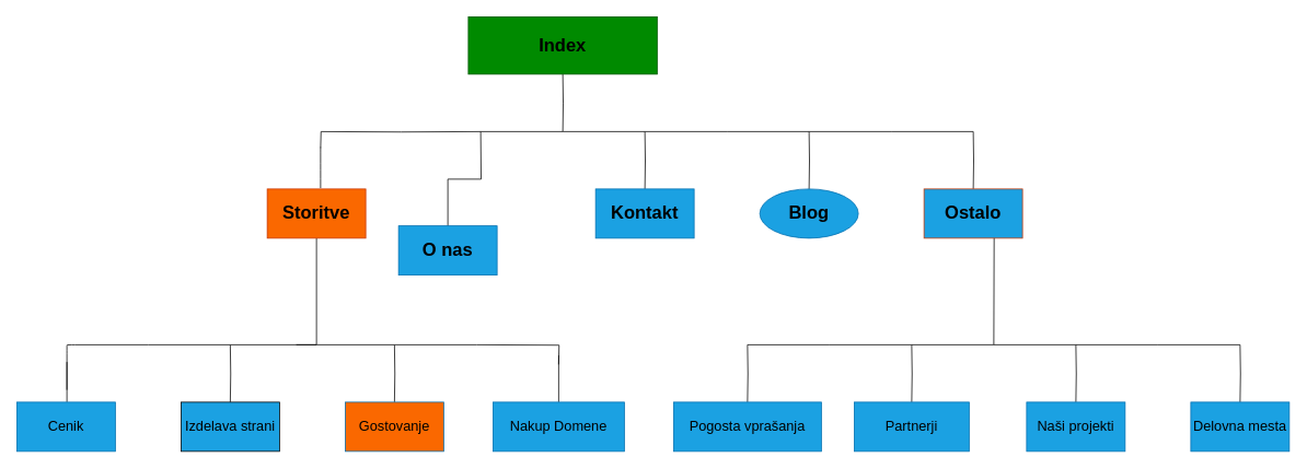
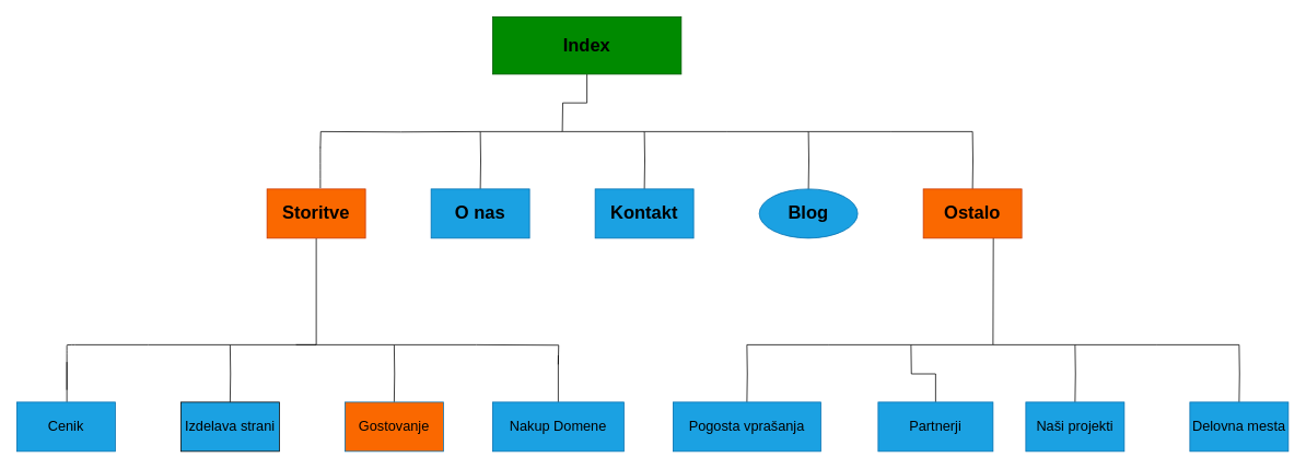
  <mxCell id="0" />
  <mxCell id="1" parent="0" />
  <mxCell id="2" value="" style="edgeStyle=orthogonalEdgeStyle;rounded=0;orthogonalLoop=1;jettySize=auto;html=1;endArrow=none;endFill=0;" parent="1" target="3" edge="1"><mxGeometry relative="1" as="geometry"><mxPoint x="685" y="160" as="sourcePoint" /></mxGeometry></mxCell>
- <mxCell id="3" value="Index" style="rounded=0;whiteSpace=wrap;html=1;fontSize=22;labelBackgroundColor=none;fillColor=#008a00;strokeColor=#005700;fontStyle=1;glass=0;shadow=0;fontColor=#000000;" parent="1" vertex="1"><mxGeometry x="570" y="20" width="230" height="70" as="geometry" /></mxCell>
+ <mxCell id="3" value="Index" style="rounded=0;whiteSpace=wrap;html=1;fontSize=22;labelBackgroundColor=none;fillColor=#008a00;strokeColor=#005700;fontStyle=1;glass=0;shadow=0;fontColor=#000000;" parent="1" vertex="1"><mxGeometry x="600" y="20" width="230" height="70" as="geometry" /></mxCell>
  <mxCell id="4" value="" style="edgeStyle=orthogonalEdgeStyle;rounded=0;orthogonalLoop=1;jettySize=auto;html=1;endArrow=none;endFill=0;" parent="1" edge="1"><mxGeometry relative="1" as="geometry"><mxPoint x="685" y="160" as="sourcePoint" /><mxPoint x="585" y="160" as="targetPoint" /></mxGeometry></mxCell>
  <mxCell id="5" value="" style="edgeStyle=orthogonalEdgeStyle;rounded=0;orthogonalLoop=1;jettySize=auto;html=1;endArrow=none;endFill=0;" parent="1" edge="1"><mxGeometry relative="1" as="geometry"><mxPoint x="685" y="160" as="sourcePoint" /><mxPoint x="785" y="160" as="targetPoint" /></mxGeometry></mxCell>
  <mxCell id="6" value="" style="edgeStyle=orthogonalEdgeStyle;rounded=0;orthogonalLoop=1;jettySize=auto;html=1;startArrow=none;startFill=0;endArrow=none;endFill=0;" parent="1" target="11" edge="1"><mxGeometry relative="1" as="geometry"><mxPoint x="585" y="160" as="sourcePoint" /></mxGeometry></mxCell>
  <mxCell id="7" value="" style="edgeStyle=orthogonalEdgeStyle;rounded=0;orthogonalLoop=1;jettySize=auto;html=1;strokeColor=default;align=center;verticalAlign=middle;fontFamily=Helvetica;fontSize=11;fontColor=default;labelBackgroundColor=default;endArrow=none;endFill=0;curved=0;" parent="1" edge="1"><mxGeometry relative="1" as="geometry"><mxPoint x="585" y="160" as="sourcePoint" /><mxPoint x="390" y="180" as="targetPoint" /></mxGeometry></mxCell>
  <mxCell id="8" value="" style="edgeStyle=orthogonalEdgeStyle;rounded=0;orthogonalLoop=1;jettySize=auto;html=1;endArrow=none;endFill=0;" parent="1" target="10" edge="1"><mxGeometry relative="1" as="geometry"><mxPoint x="785" y="160" as="sourcePoint" /></mxGeometry></mxCell>
  <mxCell id="9" value="" style="edgeStyle=orthogonalEdgeStyle;rounded=0;orthogonalLoop=1;jettySize=auto;html=1;strokeColor=default;align=center;verticalAlign=middle;fontFamily=Helvetica;fontSize=11;fontColor=default;labelBackgroundColor=default;endArrow=none;endFill=0;" parent="1" edge="1"><mxGeometry relative="1" as="geometry"><mxPoint x="785" y="160" as="sourcePoint" /><mxPoint x="885" y="160" as="targetPoint" /></mxGeometry></mxCell>
  <mxCell id="10" value="Kontakt" style="whiteSpace=wrap;html=1;fontSize=22;fillColor=#1ba1e2;strokeColor=#006EAF;sketch=0;pointerEvents=1;resizable=1;rounded=0;labelBackgroundColor=none;fontStyle=1;glass=0;shadow=0;fontColor=#000000;movable=1;rotatable=1;deletable=1;editable=1;locked=0;connectable=1;" parent="1" vertex="1"><mxGeometry x="725" y="230" width="120" height="60" as="geometry" /></mxCell>
- <mxCell id="11" value="O nas" style="whiteSpace=wrap;html=1;fontSize=22;fillColor=#1ba1e2;strokeColor=#006EAF;sketch=0;pointerEvents=1;resizable=1;rounded=0;labelBackgroundColor=none;fontStyle=1;glass=0;shadow=0;fontColor=#000000;movable=1;rotatable=1;deletable=1;editable=1;locked=0;connectable=1;" parent="1" vertex="1"><mxGeometry x="485" y="275" width="120" height="60" as="geometry" /></mxCell>
+ <mxCell id="11" value="O nas" style="whiteSpace=wrap;html=1;fontSize=22;fillColor=#1ba1e2;strokeColor=#006EAF;sketch=0;pointerEvents=1;resizable=1;rounded=0;labelBackgroundColor=none;fontStyle=1;glass=0;shadow=0;fontColor=#000000;movable=1;rotatable=1;deletable=1;editable=1;locked=0;connectable=1;" parent="1" vertex="1"><mxGeometry x="525" y="230" width="120" height="60" as="geometry" /></mxCell>
  <mxCell id="12" value="" style="edgeStyle=orthogonalEdgeStyle;rounded=0;orthogonalLoop=1;jettySize=auto;html=1;strokeColor=default;align=center;verticalAlign=middle;fontFamily=Helvetica;fontSize=11;fontColor=default;labelBackgroundColor=default;endArrow=none;endFill=0;" parent="1" edge="1"><mxGeometry relative="1" as="geometry"><mxPoint x="885" y="160" as="sourcePoint" /><mxPoint x="985" y="160" as="targetPoint" /></mxGeometry></mxCell>
  <mxCell id="13" value="" style="edgeStyle=orthogonalEdgeStyle;rounded=0;orthogonalLoop=1;jettySize=auto;html=1;strokeColor=default;align=center;verticalAlign=middle;fontFamily=Helvetica;fontSize=11;fontColor=default;labelBackgroundColor=default;endArrow=none;endFill=0;startArrow=none;startFill=0;" parent="1" target="15" edge="1"><mxGeometry relative="1" as="geometry"><mxPoint x="985" y="160" as="sourcePoint" /></mxGeometry></mxCell>
  <mxCell id="14" value="" style="edgeStyle=orthogonalEdgeStyle;rounded=0;orthogonalLoop=1;jettySize=auto;html=1;strokeColor=default;align=center;verticalAlign=middle;fontFamily=Helvetica;fontSize=11;fontColor=default;labelBackgroundColor=default;endArrow=none;endFill=0;" parent="1" edge="1"><mxGeometry relative="1" as="geometry"><mxPoint x="985" y="160" as="sourcePoint" /><mxPoint x="1085" y="160" as="targetPoint" /></mxGeometry></mxCell>
  <mxCell id="15" value="Blog" style="ellipse;whiteSpace=wrap;html=1;fontSize=22;fillColor=#1ba1e2;strokeColor=#006EAF;sketch=0;pointerEvents=1;resizable=1;labelBackgroundColor=none;fontStyle=1;glass=0;shadow=0;fontColor=#000000;movable=1;rotatable=1;deletable=1;editable=1;locked=0;connectable=1;" parent="1" vertex="1"><mxGeometry x="925" y="230" width="120" height="60" as="geometry" /></mxCell>
  <mxCell id="16" value="" style="edgeStyle=orthogonalEdgeStyle;rounded=0;orthogonalLoop=1;jettySize=auto;html=1;strokeColor=default;align=center;verticalAlign=middle;fontFamily=Helvetica;fontSize=11;fontColor=default;labelBackgroundColor=default;endArrow=none;endFill=0;startArrow=none;startFill=0;curved=1;" parent="1" edge="1"><mxGeometry relative="1" as="geometry"><mxPoint x="390" y="179" as="sourcePoint" /><mxPoint x="390" y="229" as="targetPoint" /></mxGeometry></mxCell>
  <mxCell id="17" value="" style="edgeStyle=orthogonalEdgeStyle;rounded=0;orthogonalLoop=1;jettySize=auto;html=1;strokeColor=default;align=center;verticalAlign=middle;fontFamily=Helvetica;fontSize=11;fontColor=default;labelBackgroundColor=default;endArrow=none;endFill=0;" parent="1" edge="1"><mxGeometry relative="1" as="geometry"><mxPoint x="1085" y="160" as="sourcePoint" /><mxPoint x="1185" y="160" as="targetPoint" /></mxGeometry></mxCell>
  <mxCell id="18" value="" style="edgeStyle=orthogonalEdgeStyle;rounded=0;orthogonalLoop=1;jettySize=auto;html=1;strokeColor=default;align=center;verticalAlign=middle;fontFamily=Helvetica;fontSize=11;fontColor=default;labelBackgroundColor=default;endArrow=none;endFill=0;startArrow=none;startFill=0;" parent="1" target="22" edge="1"><mxGeometry relative="1" as="geometry"><mxPoint x="1185" y="160" as="sourcePoint" /></mxGeometry></mxCell>
  <mxCell id="19" value="" style="edgeStyle=orthogonalEdgeStyle;rounded=0;orthogonalLoop=1;jettySize=auto;html=1;strokeColor=default;align=center;verticalAlign=middle;fontFamily=Helvetica;fontSize=11;fontColor=default;labelBackgroundColor=default;endArrow=none;endFill=0;jumpStyle=arc;" parent="1" source="20" edge="1"><mxGeometry relative="1" as="geometry"><Array as="points"><mxPoint x="385" y="420" /></Array><mxPoint x="360" y="420" as="targetPoint" /></mxGeometry></mxCell>
  <mxCell id="20" value="Storitve" style="whiteSpace=wrap;html=1;fontSize=22;fillColor=#fa6800;strokeColor=#C73500;sketch=0;pointerEvents=1;resizable=1;rounded=0;labelBackgroundColor=none;fontStyle=1;glass=0;shadow=0;fontColor=#000000;movable=1;rotatable=1;deletable=1;editable=1;locked=0;connectable=1;" parent="1" vertex="1"><mxGeometry x="325" y="230" width="120" height="60" as="geometry" /></mxCell>
  <mxCell id="21" value="" style="edgeStyle=orthogonalEdgeStyle;rounded=0;orthogonalLoop=1;jettySize=auto;html=1;strokeColor=default;align=center;verticalAlign=middle;fontFamily=Helvetica;fontSize=11;fontColor=default;labelBackgroundColor=default;endArrow=none;endFill=0;entryX=1.123;entryY=0.005;entryDx=0;entryDy=0;entryPerimeter=0;" parent="1" edge="1"><mxGeometry relative="1" as="geometry"><mxPoint x="1150" y="260.091" as="sourcePoint" /><mxPoint x="1210" y="420" as="targetPoint" /></mxGeometry></mxCell>
- <mxCell id="22" value="Ostalo" style="whiteSpace=wrap;html=1;fontSize=22;fillColor=#1ba1e2;strokeColor=#C73500;sketch=0;pointerEvents=1;resizable=1;rounded=0;labelBackgroundColor=none;fontStyle=1;glass=0;shadow=0;fontColor=#000000;movable=1;rotatable=1;deletable=1;editable=1;locked=0;connectable=1;" parent="1" vertex="1"><mxGeometry x="1125" y="230" width="120" height="60" as="geometry" /></mxCell>
+ <mxCell id="22" value="Ostalo" style="whiteSpace=wrap;html=1;fontSize=22;fillColor=#fa6800;strokeColor=#C73500;sketch=0;pointerEvents=1;resizable=1;rounded=0;labelBackgroundColor=none;fontStyle=1;glass=0;shadow=0;fontColor=#000000;movable=1;rotatable=1;deletable=1;editable=1;locked=0;connectable=1;" parent="1" vertex="1"><mxGeometry x="1125" y="230" width="120" height="60" as="geometry" /></mxCell>
  <mxCell id="23" value="" style="edgeStyle=orthogonalEdgeStyle;rounded=0;orthogonalLoop=1;jettySize=auto;html=1;strokeColor=default;align=center;verticalAlign=middle;fontFamily=Helvetica;fontSize=11;fontColor=default;labelBackgroundColor=default;endArrow=none;endFill=0;" parent="1" edge="1"><mxGeometry relative="1" as="geometry"><mxPoint x="385" y="420" as="sourcePoint" /><mxPoint x="480" y="420" as="targetPoint" /></mxGeometry></mxCell>
  <mxCell id="24" value="" style="edgeStyle=orthogonalEdgeStyle;rounded=0;orthogonalLoop=1;jettySize=auto;html=1;strokeColor=default;align=center;verticalAlign=middle;fontFamily=Helvetica;fontSize=11;fontColor=default;labelBackgroundColor=default;endArrow=none;endFill=0;" parent="1" edge="1"><mxGeometry relative="1" as="geometry"><mxPoint x="360" y="420" as="sourcePoint" /><mxPoint x="280" y="420" as="targetPoint" /></mxGeometry></mxCell>
  <mxCell id="25" value="" style="edgeStyle=orthogonalEdgeStyle;rounded=0;orthogonalLoop=1;jettySize=auto;html=1;strokeColor=default;align=center;verticalAlign=middle;fontFamily=Helvetica;fontSize=11;fontColor=default;labelBackgroundColor=default;endArrow=none;endFill=0;" parent="1" target="29" edge="1"><mxGeometry relative="1" as="geometry"><mxPoint x="480" y="420" as="sourcePoint" /></mxGeometry></mxCell>
  <mxCell id="26" value="" style="edgeStyle=orthogonalEdgeStyle;rounded=0;orthogonalLoop=1;jettySize=auto;html=1;strokeColor=default;align=center;verticalAlign=middle;fontFamily=Helvetica;fontSize=11;fontColor=default;labelBackgroundColor=default;endArrow=none;endFill=0;" parent="1" edge="1"><mxGeometry relative="1" as="geometry"><mxPoint x="480" y="420" as="sourcePoint" /><mxPoint x="580" y="420" as="targetPoint" /></mxGeometry></mxCell>
  <mxCell id="27" value="" style="edgeStyle=orthogonalEdgeStyle;rounded=0;orthogonalLoop=1;jettySize=auto;html=1;strokeColor=default;align=center;verticalAlign=middle;fontFamily=Helvetica;fontSize=11;fontColor=default;labelBackgroundColor=default;endArrow=none;endFill=0;" parent="1" target="31" edge="1"><mxGeometry relative="1" as="geometry"><mxPoint x="280" y="420" as="sourcePoint" /></mxGeometry></mxCell>
  <mxCell id="28" value="" style="edgeStyle=orthogonalEdgeStyle;rounded=0;orthogonalLoop=1;jettySize=auto;html=1;strokeColor=default;align=center;verticalAlign=middle;fontFamily=Helvetica;fontSize=11;fontColor=default;labelBackgroundColor=default;endArrow=none;endFill=0;" parent="1" edge="1"><mxGeometry relative="1" as="geometry"><mxPoint x="280" y="420" as="sourcePoint" /><mxPoint x="180" y="420" as="targetPoint" /></mxGeometry></mxCell>
  <mxCell id="29" value="Gostovanje" style="whiteSpace=wrap;html=1;fontSize=17;fillColor=#fa6800;strokeColor=#006EAF;sketch=0;pointerEvents=1;resizable=1;rounded=0;labelBackgroundColor=none;fontStyle=0;glass=0;shadow=0;fontColor=#000000;movable=1;rotatable=1;deletable=1;editable=1;locked=0;connectable=1;" parent="1" vertex="1"><mxGeometry x="420" y="490" width="120" height="60" as="geometry" /></mxCell>
  <mxCell id="30" style="edgeStyle=orthogonalEdgeStyle;rounded=0;orthogonalLoop=1;jettySize=auto;html=1;exitX=0;exitY=0.75;exitDx=0;exitDy=0;" edge="1" parent="1" source="31"><mxGeometry relative="1" as="geometry"><mxPoint x="340.286" y="505.286" as="targetPoint" /></mxGeometry></mxCell>
  <mxCell id="31" value="Izdelava strani" style="whiteSpace=wrap;html=1;fontSize=17;fillColor=#1ba1e2;strokeColor=#000000;sketch=0;pointerEvents=1;resizable=1;rounded=0;labelBackgroundColor=none;fontStyle=0;glass=0;shadow=0;fontColor=#000000;direction=west;strokeWidth=1;movable=1;rotatable=1;deletable=1;editable=1;locked=0;connectable=1;" parent="1" vertex="1"><mxGeometry x="220" y="490" width="120" height="60" as="geometry" /></mxCell>
  <mxCell id="32" value="" style="edgeStyle=orthogonalEdgeStyle;rounded=0;orthogonalLoop=1;jettySize=auto;html=1;strokeColor=default;align=center;verticalAlign=middle;fontFamily=Helvetica;fontSize=11;fontColor=default;labelBackgroundColor=default;endArrow=none;endFill=0;curved=0;" parent="1" edge="1"><mxGeometry relative="1" as="geometry"><mxPoint x="580" y="420" as="sourcePoint" /><mxPoint x="680" y="444" as="targetPoint" /></mxGeometry></mxCell>
  <mxCell id="33" value="" style="edgeStyle=orthogonalEdgeStyle;rounded=1;orthogonalLoop=1;jettySize=auto;html=1;strokeColor=default;align=center;verticalAlign=middle;fontFamily=Helvetica;fontSize=11;fontColor=default;labelBackgroundColor=default;endArrow=none;endFill=0;curved=0;" parent="1" edge="1"><mxGeometry relative="1" as="geometry"><mxPoint x="180" y="420" as="sourcePoint" /><mxPoint x="81" y="475" as="targetPoint" /><Array as="points"><mxPoint x="81" y="421" /><mxPoint x="81" y="441" /></Array></mxGeometry></mxCell>
  <mxCell id="34" value="" style="rounded=0;orthogonalLoop=1;jettySize=auto;html=1;strokeColor=default;align=center;verticalAlign=middle;fontFamily=Helvetica;fontSize=11;fontColor=default;labelBackgroundColor=default;endArrow=none;endFill=0;" parent="1" edge="1"><mxGeometry relative="1" as="geometry"><mxPoint x="81" y="441" as="sourcePoint" /><mxPoint x="81" y="490" as="targetPoint" /></mxGeometry></mxCell>
  <mxCell id="35" value="Cenik" style="whiteSpace=wrap;html=1;fontSize=17;fillColor=#1ba1e2;strokeColor=#006EAF;sketch=0;pointerEvents=1;resizable=0;rounded=0;labelBackgroundColor=none;fontStyle=0;glass=0;shadow=0;fontColor=#000000;textShadow=0;" parent="1" vertex="1"><mxGeometry x="20" y="490" width="120" height="60" as="geometry" /></mxCell>
  <mxCell id="36" value="" style="rounded=0;orthogonalLoop=1;jettySize=auto;html=1;strokeColor=default;align=center;verticalAlign=middle;fontFamily=Helvetica;fontSize=11;fontColor=default;labelBackgroundColor=default;endArrow=none;endFill=0;" parent="1" target="37" edge="1"><mxGeometry relative="1" as="geometry"><mxPoint x="680" y="433" as="sourcePoint" /></mxGeometry></mxCell>
  <mxCell id="37" value="Nakup Domene" style="whiteSpace=wrap;html=1;fontSize=17;fillColor=#1ba1e2;strokeColor=#006EAF;sketch=0;pointerEvents=1;resizable=1;rounded=0;labelBackgroundColor=none;fontStyle=0;glass=0;shadow=0;fontColor=#000000;movable=1;rotatable=1;deletable=1;editable=1;locked=0;connectable=1;" parent="1" vertex="1"><mxGeometry x="600" y="490" width="160" height="60" as="geometry" /></mxCell>
  <mxCell id="38" value="" style="edgeStyle=orthogonalEdgeStyle;rounded=0;orthogonalLoop=1;jettySize=auto;html=1;strokeColor=default;align=center;verticalAlign=middle;fontFamily=Helvetica;fontSize=11;fontColor=default;labelBackgroundColor=default;endArrow=none;endFill=0;" parent="1" edge="1"><mxGeometry relative="1" as="geometry"><mxPoint x="1210" y="420" as="sourcePoint" /><mxPoint x="1110" y="420" as="targetPoint" /></mxGeometry></mxCell>
  <mxCell id="39" value="" style="edgeStyle=orthogonalEdgeStyle;rounded=0;orthogonalLoop=1;jettySize=auto;html=1;strokeColor=default;align=center;verticalAlign=middle;fontFamily=Helvetica;fontSize=11;fontColor=default;labelBackgroundColor=default;endArrow=none;endFill=0;" parent="1" edge="1"><mxGeometry relative="1" as="geometry"><mxPoint x="1210" y="420" as="sourcePoint" /><mxPoint x="1310" y="420" as="targetPoint" /></mxGeometry></mxCell>
  <mxCell id="40" value="" style="edgeStyle=orthogonalEdgeStyle;rounded=0;orthogonalLoop=1;jettySize=auto;html=1;strokeColor=default;align=center;verticalAlign=middle;fontFamily=Helvetica;fontSize=11;fontColor=default;labelBackgroundColor=default;endArrow=none;endFill=0;" parent="1" target="42" edge="1"><mxGeometry relative="1" as="geometry"><mxPoint x="1110" y="420" as="sourcePoint" /></mxGeometry></mxCell>
  <mxCell id="41" value="" style="edgeStyle=orthogonalEdgeStyle;rounded=0;orthogonalLoop=1;jettySize=auto;html=1;strokeColor=default;align=center;verticalAlign=middle;fontFamily=Helvetica;fontSize=11;fontColor=default;labelBackgroundColor=default;endArrow=none;endFill=0;" parent="1" edge="1"><mxGeometry relative="1" as="geometry"><mxPoint x="1110" y="420" as="sourcePoint" /><mxPoint x="1010" y="420" as="targetPoint" /></mxGeometry></mxCell>
- <mxCell id="42" value="Partnerji" style="whiteSpace=wrap;html=1;fontSize=17;fillColor=#1ba1e2;strokeColor=#006EAF;sketch=0;pointerEvents=1;resizable=1;rounded=0;labelBackgroundColor=none;fontStyle=0;glass=0;shadow=0;fontColor=#000000;movable=1;rotatable=1;deletable=1;editable=1;locked=0;connectable=1;" parent="1" vertex="1"><mxGeometry x="1040" y="490" width="140" height="60" as="geometry" /></mxCell>
+ <mxCell id="42" value="Partnerji" style="whiteSpace=wrap;html=1;fontSize=17;fillColor=#1ba1e2;strokeColor=#006EAF;sketch=0;pointerEvents=1;resizable=1;rounded=0;labelBackgroundColor=none;fontStyle=0;glass=0;shadow=0;fontColor=#000000;movable=1;rotatable=1;deletable=1;editable=1;locked=0;connectable=1;" parent="1" vertex="1"><mxGeometry x="1070" y="490" width="140" height="60" as="geometry" /></mxCell>
  <mxCell id="43" value="" style="edgeStyle=orthogonalEdgeStyle;rounded=0;orthogonalLoop=1;jettySize=auto;html=1;strokeColor=default;align=center;verticalAlign=middle;fontFamily=Helvetica;fontSize=11;fontColor=default;labelBackgroundColor=default;endArrow=none;endFill=0;" parent="1" target="45" edge="1"><mxGeometry relative="1" as="geometry"><mxPoint x="1310" y="420" as="sourcePoint" /></mxGeometry></mxCell>
  <mxCell id="44" value="" style="edgeStyle=orthogonalEdgeStyle;rounded=0;orthogonalLoop=1;jettySize=auto;html=1;strokeColor=default;align=center;verticalAlign=middle;fontFamily=Helvetica;fontSize=11;fontColor=default;labelBackgroundColor=default;endArrow=none;endFill=0;" parent="1" edge="1"><mxGeometry relative="1" as="geometry"><mxPoint x="1310" y="420" as="sourcePoint" /><mxPoint x="1410" y="420" as="targetPoint" /></mxGeometry></mxCell>
  <mxCell id="45" value="Naši projekti" style="whiteSpace=wrap;html=1;fontSize=17;fillColor=#1ba1e2;strokeColor=#006EAF;sketch=0;pointerEvents=1;resizable=1;rounded=0;labelBackgroundColor=none;fontStyle=0;glass=0;shadow=0;fontColor=#000000;movable=1;rotatable=1;deletable=1;editable=1;locked=0;connectable=1;" parent="1" vertex="1"><mxGeometry x="1250" y="490" width="120" height="60" as="geometry" /></mxCell>
  <mxCell id="46" value="" style="edgeStyle=orthogonalEdgeStyle;rounded=0;orthogonalLoop=1;jettySize=auto;html=1;strokeColor=default;align=center;verticalAlign=middle;fontFamily=Helvetica;fontSize=11;fontColor=default;labelBackgroundColor=default;endArrow=none;endFill=0;" parent="1" edge="1"><mxGeometry relative="1" as="geometry"><mxPoint x="1010" y="420" as="sourcePoint" /><mxPoint x="910" y="420" as="targetPoint" /></mxGeometry></mxCell>
  <mxCell id="47" value="" style="edgeStyle=orthogonalEdgeStyle;rounded=0;orthogonalLoop=1;jettySize=auto;html=1;strokeColor=default;align=center;verticalAlign=middle;fontFamily=Helvetica;fontSize=11;fontColor=default;labelBackgroundColor=default;endArrow=none;endFill=0;" parent="1" target="52" edge="1"><mxGeometry relative="1" as="geometry"><mxPoint x="910" y="420" as="sourcePoint" /></mxGeometry></mxCell>
  <mxCell id="48" value="" style="edgeStyle=orthogonalEdgeStyle;rounded=0;orthogonalLoop=1;jettySize=auto;html=1;strokeColor=default;align=center;verticalAlign=middle;fontFamily=Helvetica;fontSize=11;fontColor=default;labelBackgroundColor=default;endArrow=none;endFill=0;" parent="1" edge="1"><mxGeometry relative="1" as="geometry"><mxPoint x="1410" y="420" as="sourcePoint" /><mxPoint x="1510" y="420" as="targetPoint" /></mxGeometry></mxCell>
  <mxCell id="49" value="" style="edgeStyle=orthogonalEdgeStyle;rounded=0;orthogonalLoop=1;jettySize=auto;html=1;strokeColor=default;align=center;verticalAlign=middle;fontFamily=Helvetica;fontSize=11;fontColor=default;labelBackgroundColor=default;endArrow=none;endFill=0;" parent="1" target="50" edge="1"><mxGeometry relative="1" as="geometry"><mxPoint x="1510" y="420" as="sourcePoint" /></mxGeometry></mxCell>
  <mxCell id="50" value="Delovna mesta" style="whiteSpace=wrap;html=1;fontSize=17;fillColor=#1ba1e2;strokeColor=#006EAF;sketch=0;pointerEvents=1;resizable=1;rounded=0;labelBackgroundColor=none;fontStyle=0;glass=0;shadow=0;fontColor=#000000;movable=1;rotatable=1;deletable=1;editable=1;locked=0;connectable=1;" parent="1" vertex="1"><mxGeometry x="1450" y="490" width="120" height="60" as="geometry" /></mxCell>
  <mxCell id="51" value="" style="edgeStyle=orthogonalEdgeStyle;rounded=0;orthogonalLoop=1;jettySize=auto;html=1;strokeColor=default;align=center;verticalAlign=middle;fontFamily=Helvetica;fontSize=11;fontColor=default;labelBackgroundColor=default;endArrow=none;endFill=0;" parent="1" edge="1"><mxGeometry relative="1" as="geometry"><mxPoint x="385" y="420" as="sourcePoint" /><mxPoint x="360" y="420" as="targetPoint" /></mxGeometry></mxCell>
  <mxCell id="52" value="Pogosta vprašanja" style="whiteSpace=wrap;html=1;fontSize=17;fillColor=#1ba1e2;strokeColor=#006EAF;sketch=0;pointerEvents=1;resizable=1;rounded=0;labelBackgroundColor=none;fontStyle=0;glass=0;shadow=0;fontColor=#000000;movable=1;rotatable=1;deletable=1;editable=1;locked=0;connectable=1;" parent="1" vertex="1"><mxGeometry x="820" y="490" width="180" height="60" as="geometry" /></mxCell>
